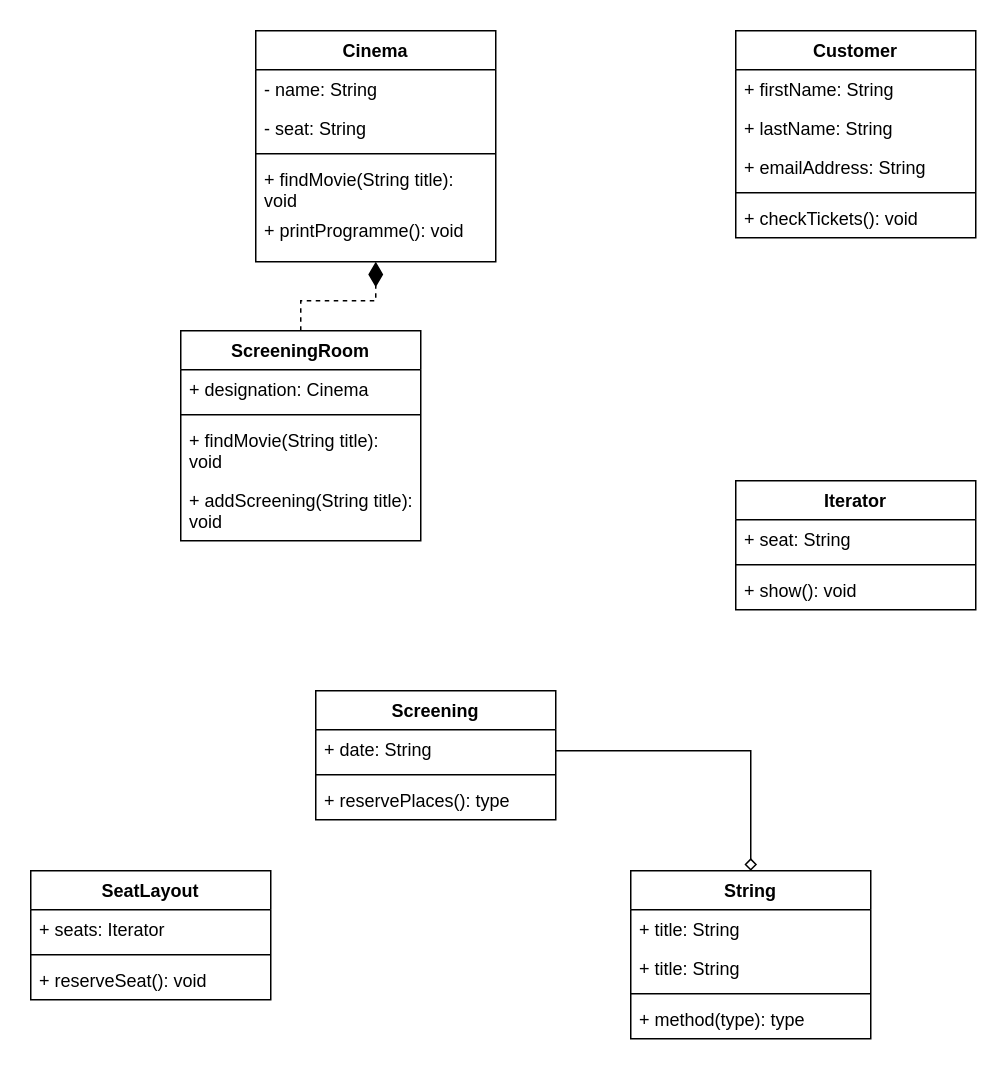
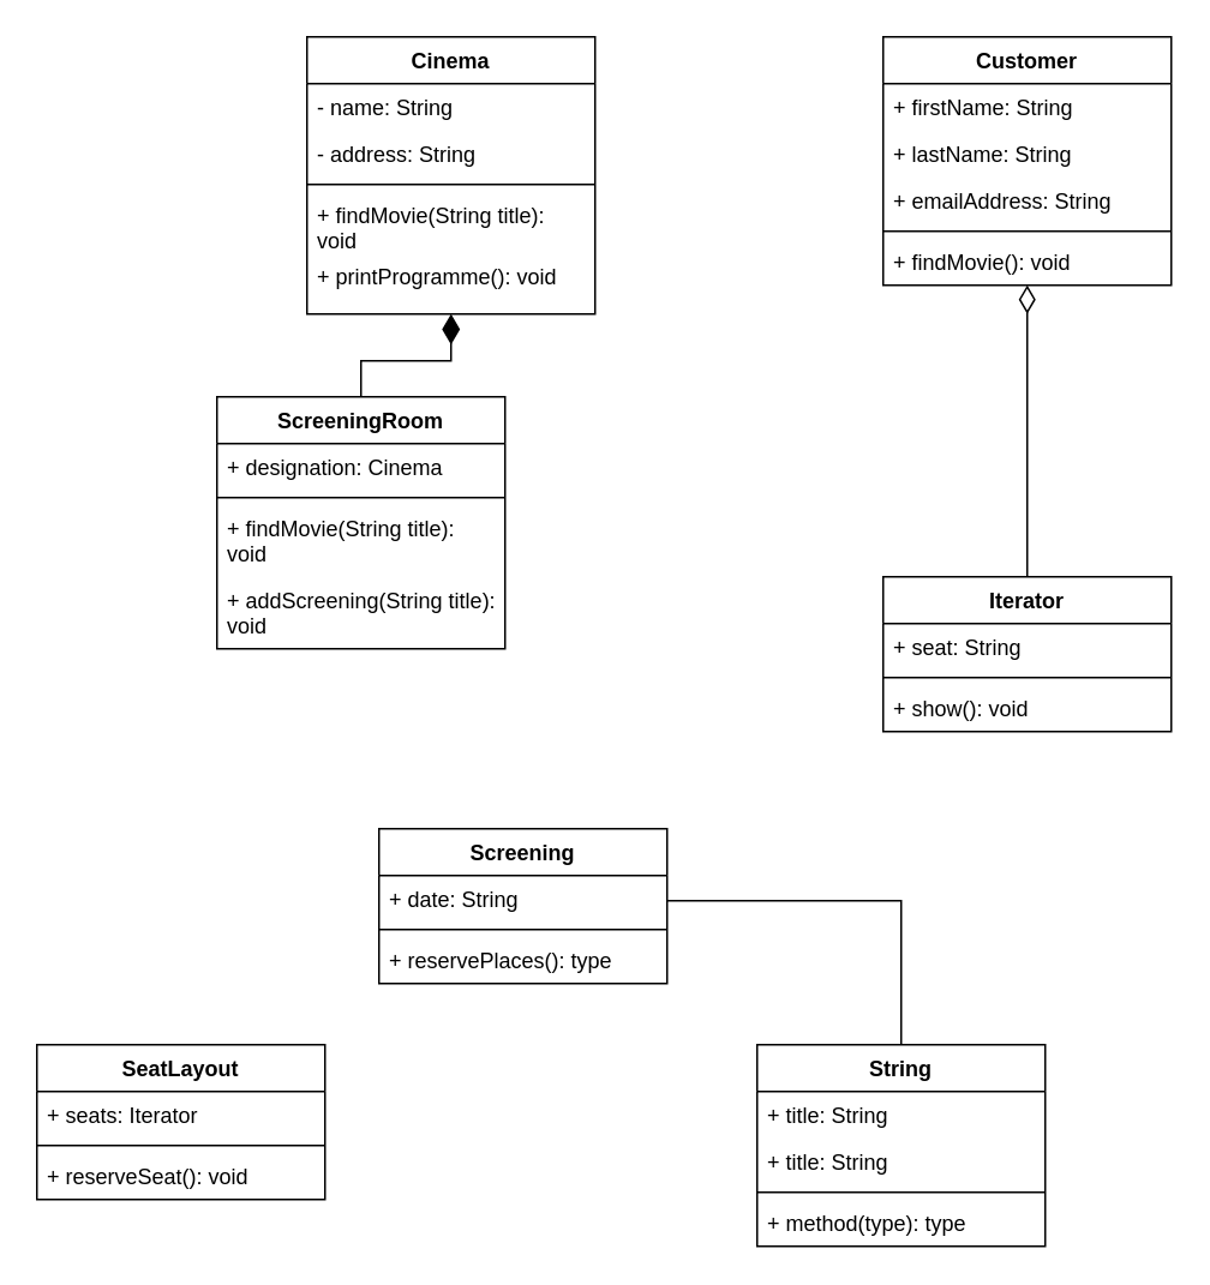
  <mxCell id="0" />
  <mxCell id="1" parent="0" />
  <mxCell id="2" value="Cinema" style="swimlane;fontStyle=1;align=center;verticalAlign=top;childLayout=stackLayout;horizontal=1;startSize=26;horizontalStack=0;resizeParent=1;resizeParentMax=0;resizeLast=0;collapsible=1;marginBottom=0;whiteSpace=wrap;html=1;" vertex="1" parent="1"><mxGeometry x="170" y="20" width="160" height="154" as="geometry" /></mxCell>
  <mxCell id="3" value="- name: String" style="text;strokeColor=none;fillColor=none;align=left;verticalAlign=top;spacingLeft=4;spacingRight=4;overflow=hidden;rotatable=0;points=[[0,0.5],[1,0.5]];portConstraint=eastwest;whiteSpace=wrap;html=1;" vertex="1" parent="2"><mxGeometry y="26" width="160" height="26" as="geometry" /></mxCell>
- <mxCell id="4" value="- seat: String" style="text;strokeColor=none;fillColor=none;align=left;verticalAlign=top;spacingLeft=4;spacingRight=4;overflow=hidden;rotatable=0;points=[[0,0.5],[1,0.5]];portConstraint=eastwest;whiteSpace=wrap;html=1;" vertex="1" parent="2"><mxGeometry y="52" width="160" height="26" as="geometry" /></mxCell>
+ <mxCell id="4" value="- address: String" style="text;strokeColor=none;fillColor=none;align=left;verticalAlign=top;spacingLeft=4;spacingRight=4;overflow=hidden;rotatable=0;points=[[0,0.5],[1,0.5]];portConstraint=eastwest;whiteSpace=wrap;html=1;" vertex="1" parent="2"><mxGeometry y="52" width="160" height="26" as="geometry" /></mxCell>
  <mxCell id="5" value="" style="line;strokeWidth=1;fillColor=none;align=left;verticalAlign=middle;spacingTop=-1;spacingLeft=3;spacingRight=3;rotatable=0;labelPosition=right;points=[];portConstraint=eastwest;strokeColor=inherit;" vertex="1" parent="2"><mxGeometry y="78" width="160" height="8" as="geometry" /></mxCell>
  <mxCell id="6" value="+ findMovie(String title): void" style="text;strokeColor=none;fillColor=none;align=left;verticalAlign=top;spacingLeft=4;spacingRight=4;overflow=hidden;rotatable=0;points=[[0,0.5],[1,0.5]];portConstraint=eastwest;whiteSpace=wrap;html=1;" vertex="1" parent="2"><mxGeometry y="86" width="160" height="34" as="geometry" /></mxCell>
  <mxCell id="7" value="+ printProgramme(): void" style="text;strokeColor=none;fillColor=none;align=left;verticalAlign=top;spacingLeft=4;spacingRight=4;overflow=hidden;rotatable=0;points=[[0,0.5],[1,0.5]];portConstraint=eastwest;whiteSpace=wrap;html=1;" vertex="1" parent="2"><mxGeometry y="120" width="160" height="34" as="geometry" /></mxCell>
- <mxCell id="8" style="edgeStyle=orthogonalEdgeStyle;rounded=0;orthogonalLoop=1;jettySize=auto;html=1;entryX=0.5;entryY=0;entryDx=0;entryDy=0;endArrow=diamond;endFill=0;" edge="1" parent="1" source="9" target="13"><mxGeometry relative="1" as="geometry"><Array as="points"><mxPoint x="500" y="500" /></Array></mxGeometry></mxCell>
+ <mxCell id="8" style="edgeStyle=orthogonalEdgeStyle;rounded=0;orthogonalLoop=1;jettySize=auto;html=1;entryX=0.5;entryY=0;entryDx=0;entryDy=0;endArrow=none;endFill=0;" edge="1" parent="1" source="9" target="13"><mxGeometry relative="1" as="geometry"><Array as="points"><mxPoint x="500" y="500" /></Array></mxGeometry></mxCell>
  <mxCell id="9" value="Screening" style="swimlane;fontStyle=1;align=center;verticalAlign=top;childLayout=stackLayout;horizontal=1;startSize=26;horizontalStack=0;resizeParent=1;resizeParentMax=0;resizeLast=0;collapsible=1;marginBottom=0;whiteSpace=wrap;html=1;" vertex="1" parent="1"><mxGeometry x="210" y="460" width="160" height="86" as="geometry" /></mxCell>
  <mxCell id="10" value="+ date: String" style="text;strokeColor=none;fillColor=none;align=left;verticalAlign=top;spacingLeft=4;spacingRight=4;overflow=hidden;rotatable=0;points=[[0,0.5],[1,0.5]];portConstraint=eastwest;whiteSpace=wrap;html=1;" vertex="1" parent="9"><mxGeometry y="26" width="160" height="26" as="geometry" /></mxCell>
  <mxCell id="11" value="" style="line;strokeWidth=1;fillColor=none;align=left;verticalAlign=middle;spacingTop=-1;spacingLeft=3;spacingRight=3;rotatable=0;labelPosition=right;points=[];portConstraint=eastwest;strokeColor=inherit;" vertex="1" parent="9"><mxGeometry y="52" width="160" height="8" as="geometry" /></mxCell>
  <mxCell id="12" value="+ reservePlaces(): type" style="text;strokeColor=none;fillColor=none;align=left;verticalAlign=top;spacingLeft=4;spacingRight=4;overflow=hidden;rotatable=0;points=[[0,0.5],[1,0.5]];portConstraint=eastwest;whiteSpace=wrap;html=1;" vertex="1" parent="9"><mxGeometry y="60" width="160" height="26" as="geometry" /></mxCell>
  <mxCell id="13" value="String" style="swimlane;fontStyle=1;align=center;verticalAlign=top;childLayout=stackLayout;horizontal=1;startSize=26;horizontalStack=0;resizeParent=1;resizeParentMax=0;resizeLast=0;collapsible=1;marginBottom=0;whiteSpace=wrap;html=1;" vertex="1" parent="1"><mxGeometry x="420" y="580" width="160" height="112" as="geometry" /></mxCell>
  <mxCell id="14" value="+ title: String" style="text;strokeColor=none;fillColor=none;align=left;verticalAlign=top;spacingLeft=4;spacingRight=4;overflow=hidden;rotatable=0;points=[[0,0.5],[1,0.5]];portConstraint=eastwest;whiteSpace=wrap;html=1;" vertex="1" parent="13"><mxGeometry y="26" width="160" height="26" as="geometry" /></mxCell>
  <mxCell id="15" value="+ title: String" style="text;strokeColor=none;fillColor=none;align=left;verticalAlign=top;spacingLeft=4;spacingRight=4;overflow=hidden;rotatable=0;points=[[0,0.5],[1,0.5]];portConstraint=eastwest;whiteSpace=wrap;html=1;" vertex="1" parent="13"><mxGeometry y="52" width="160" height="26" as="geometry" /></mxCell>
  <mxCell id="16" value="" style="line;strokeWidth=1;fillColor=none;align=left;verticalAlign=middle;spacingTop=-1;spacingLeft=3;spacingRight=3;rotatable=0;labelPosition=right;points=[];portConstraint=eastwest;strokeColor=inherit;" vertex="1" parent="13"><mxGeometry y="78" width="160" height="8" as="geometry" /></mxCell>
  <mxCell id="17" value="+ method(type): type" style="text;strokeColor=none;fillColor=none;align=left;verticalAlign=top;spacingLeft=4;spacingRight=4;overflow=hidden;rotatable=0;points=[[0,0.5],[1,0.5]];portConstraint=eastwest;whiteSpace=wrap;html=1;" vertex="1" parent="13"><mxGeometry y="86" width="160" height="26" as="geometry" /></mxCell>
  <mxCell id="18" value="ScreeningRoom" style="swimlane;fontStyle=1;align=center;verticalAlign=top;childLayout=stackLayout;horizontal=1;startSize=26;horizontalStack=0;resizeParent=1;resizeParentMax=0;resizeLast=0;collapsible=1;marginBottom=0;whiteSpace=wrap;html=1;" vertex="1" parent="1"><mxGeometry x="120" y="220" width="160" height="140" as="geometry" /></mxCell>
  <mxCell id="19" value="+ designation: Cinema" style="text;strokeColor=none;fillColor=none;align=left;verticalAlign=top;spacingLeft=4;spacingRight=4;overflow=hidden;rotatable=0;points=[[0,0.5],[1,0.5]];portConstraint=eastwest;whiteSpace=wrap;html=1;" vertex="1" parent="18"><mxGeometry y="26" width="160" height="26" as="geometry" /></mxCell>
  <mxCell id="20" value="" style="line;strokeWidth=1;fillColor=none;align=left;verticalAlign=middle;spacingTop=-1;spacingLeft=3;spacingRight=3;rotatable=0;labelPosition=right;points=[];portConstraint=eastwest;strokeColor=inherit;" vertex="1" parent="18"><mxGeometry y="52" width="160" height="8" as="geometry" /></mxCell>
  <mxCell id="21" value="+ findMovie(String title): void" style="text;strokeColor=none;fillColor=none;align=left;verticalAlign=top;spacingLeft=4;spacingRight=4;overflow=hidden;rotatable=0;points=[[0,0.5],[1,0.5]];portConstraint=eastwest;whiteSpace=wrap;html=1;" vertex="1" parent="18"><mxGeometry y="60" width="160" height="40" as="geometry" /></mxCell>
  <mxCell id="22" value="+ addScreening(String title): void" style="text;strokeColor=none;fillColor=none;align=left;verticalAlign=top;spacingLeft=4;spacingRight=4;overflow=hidden;rotatable=0;points=[[0,0.5],[1,0.5]];portConstraint=eastwest;whiteSpace=wrap;html=1;" vertex="1" parent="18"><mxGeometry y="100" width="160" height="40" as="geometry" /></mxCell>
- <mxCell id="23" style="edgeStyle=orthogonalEdgeStyle;rounded=0;orthogonalLoop=1;jettySize=auto;html=1;endArrow=diamondThin;endFill=1;endSize=14;entryX=0.5;entryY=1;entryDx=0;entryDy=0;dashed=1;" edge="1" parent="1" source="18" target="2"><mxGeometry relative="1" as="geometry"><mxPoint x="250" y="170" as="targetPoint" /></mxGeometry></mxCell>
+ <mxCell id="23" style="edgeStyle=orthogonalEdgeStyle;rounded=0;orthogonalLoop=1;jettySize=auto;html=1;endArrow=diamondThin;endFill=1;endSize=14;entryX=0.5;entryY=1;entryDx=0;entryDy=0;" edge="1" parent="1" source="18" target="2"><mxGeometry relative="1" as="geometry"><mxPoint x="250" y="170" as="targetPoint" /></mxGeometry></mxCell>
  <mxCell id="24" value="SeatLayout" style="swimlane;fontStyle=1;align=center;verticalAlign=top;childLayout=stackLayout;horizontal=1;startSize=26;horizontalStack=0;resizeParent=1;resizeParentMax=0;resizeLast=0;collapsible=1;marginBottom=0;whiteSpace=wrap;html=1;" vertex="1" parent="1"><mxGeometry x="20" y="580" width="160" height="86" as="geometry" /></mxCell>
  <mxCell id="25" value="+ seats: Iterator" style="text;strokeColor=none;fillColor=none;align=left;verticalAlign=top;spacingLeft=4;spacingRight=4;overflow=hidden;rotatable=0;points=[[0,0.5],[1,0.5]];portConstraint=eastwest;whiteSpace=wrap;html=1;" vertex="1" parent="24"><mxGeometry y="26" width="160" height="26" as="geometry" /></mxCell>
  <mxCell id="26" value="" style="line;strokeWidth=1;fillColor=none;align=left;verticalAlign=middle;spacingTop=-1;spacingLeft=3;spacingRight=3;rotatable=0;labelPosition=right;points=[];portConstraint=eastwest;strokeColor=inherit;" vertex="1" parent="24"><mxGeometry y="52" width="160" height="8" as="geometry" /></mxCell>
  <mxCell id="27" value="+ reserveSeat(): void" style="text;strokeColor=none;fillColor=none;align=left;verticalAlign=top;spacingLeft=4;spacingRight=4;overflow=hidden;rotatable=0;points=[[0,0.5],[1,0.5]];portConstraint=eastwest;whiteSpace=wrap;html=1;" vertex="1" parent="24"><mxGeometry y="60" width="160" height="26" as="geometry" /></mxCell>
  <mxCell id="28" value="Customer" style="swimlane;fontStyle=1;align=center;verticalAlign=top;childLayout=stackLayout;horizontal=1;startSize=26;horizontalStack=0;resizeParent=1;resizeParentMax=0;resizeLast=0;collapsible=1;marginBottom=0;whiteSpace=wrap;html=1;" vertex="1" parent="1"><mxGeometry x="490" y="20" width="160" height="138" as="geometry" /></mxCell>
  <mxCell id="29" value="+ firstName: String" style="text;strokeColor=none;fillColor=none;align=left;verticalAlign=top;spacingLeft=4;spacingRight=4;overflow=hidden;rotatable=0;points=[[0,0.5],[1,0.5]];portConstraint=eastwest;whiteSpace=wrap;html=1;" vertex="1" parent="28"><mxGeometry y="26" width="160" height="26" as="geometry" /></mxCell>
  <mxCell id="30" value="+ lastName: String" style="text;strokeColor=none;fillColor=none;align=left;verticalAlign=top;spacingLeft=4;spacingRight=4;overflow=hidden;rotatable=0;points=[[0,0.5],[1,0.5]];portConstraint=eastwest;whiteSpace=wrap;html=1;" vertex="1" parent="28"><mxGeometry y="52" width="160" height="26" as="geometry" /></mxCell>
  <mxCell id="31" value="+ emailAddress: String" style="text;strokeColor=none;fillColor=none;align=left;verticalAlign=top;spacingLeft=4;spacingRight=4;overflow=hidden;rotatable=0;points=[[0,0.5],[1,0.5]];portConstraint=eastwest;whiteSpace=wrap;html=1;" vertex="1" parent="28"><mxGeometry y="78" width="160" height="26" as="geometry" /></mxCell>
  <mxCell id="32" value="" style="line;strokeWidth=1;fillColor=none;align=left;verticalAlign=middle;spacingTop=-1;spacingLeft=3;spacingRight=3;rotatable=0;labelPosition=right;points=[];portConstraint=eastwest;strokeColor=inherit;" vertex="1" parent="28"><mxGeometry y="104" width="160" height="8" as="geometry" /></mxCell>
- <mxCell id="33" value="+ checkTickets(): void" style="text;strokeColor=none;fillColor=none;align=left;verticalAlign=top;spacingLeft=4;spacingRight=4;overflow=hidden;rotatable=0;points=[[0,0.5],[1,0.5]];portConstraint=eastwest;whiteSpace=wrap;html=1;" vertex="1" parent="28"><mxGeometry y="112" width="160" height="26" as="geometry" /></mxCell>
+ <mxCell id="33" value="+ findMovie(): void" style="text;strokeColor=none;fillColor=none;align=left;verticalAlign=top;spacingLeft=4;spacingRight=4;overflow=hidden;rotatable=0;points=[[0,0.5],[1,0.5]];portConstraint=eastwest;whiteSpace=wrap;html=1;" vertex="1" parent="28"><mxGeometry y="112" width="160" height="26" as="geometry" /></mxCell>
+ <mxCell id="34" style="edgeStyle=orthogonalEdgeStyle;rounded=0;orthogonalLoop=1;jettySize=auto;html=1;endArrow=diamondThin;endFill=0;endSize=13;" edge="1" parent="1" source="35" target="28"><mxGeometry relative="1" as="geometry" /></mxCell>
  <mxCell id="35" value="Iterator" style="swimlane;fontStyle=1;align=center;verticalAlign=top;childLayout=stackLayout;horizontal=1;startSize=26;horizontalStack=0;resizeParent=1;resizeParentMax=0;resizeLast=0;collapsible=1;marginBottom=0;whiteSpace=wrap;html=1;" vertex="1" parent="1"><mxGeometry x="490" y="320" width="160" height="86" as="geometry" /></mxCell>
  <mxCell id="36" value="+ seat: String" style="text;strokeColor=none;fillColor=none;align=left;verticalAlign=top;spacingLeft=4;spacingRight=4;overflow=hidden;rotatable=0;points=[[0,0.5],[1,0.5]];portConstraint=eastwest;whiteSpace=wrap;html=1;" vertex="1" parent="35"><mxGeometry y="26" width="160" height="26" as="geometry" /></mxCell>
  <mxCell id="37" value="" style="line;strokeWidth=1;fillColor=none;align=left;verticalAlign=middle;spacingTop=-1;spacingLeft=3;spacingRight=3;rotatable=0;labelPosition=right;points=[];portConstraint=eastwest;strokeColor=inherit;" vertex="1" parent="35"><mxGeometry y="52" width="160" height="8" as="geometry" /></mxCell>
  <mxCell id="38" value="+ show(): void" style="text;strokeColor=none;fillColor=none;align=left;verticalAlign=top;spacingLeft=4;spacingRight=4;overflow=hidden;rotatable=0;points=[[0,0.5],[1,0.5]];portConstraint=eastwest;whiteSpace=wrap;html=1;" vertex="1" parent="35"><mxGeometry y="60" width="160" height="26" as="geometry" /></mxCell>
